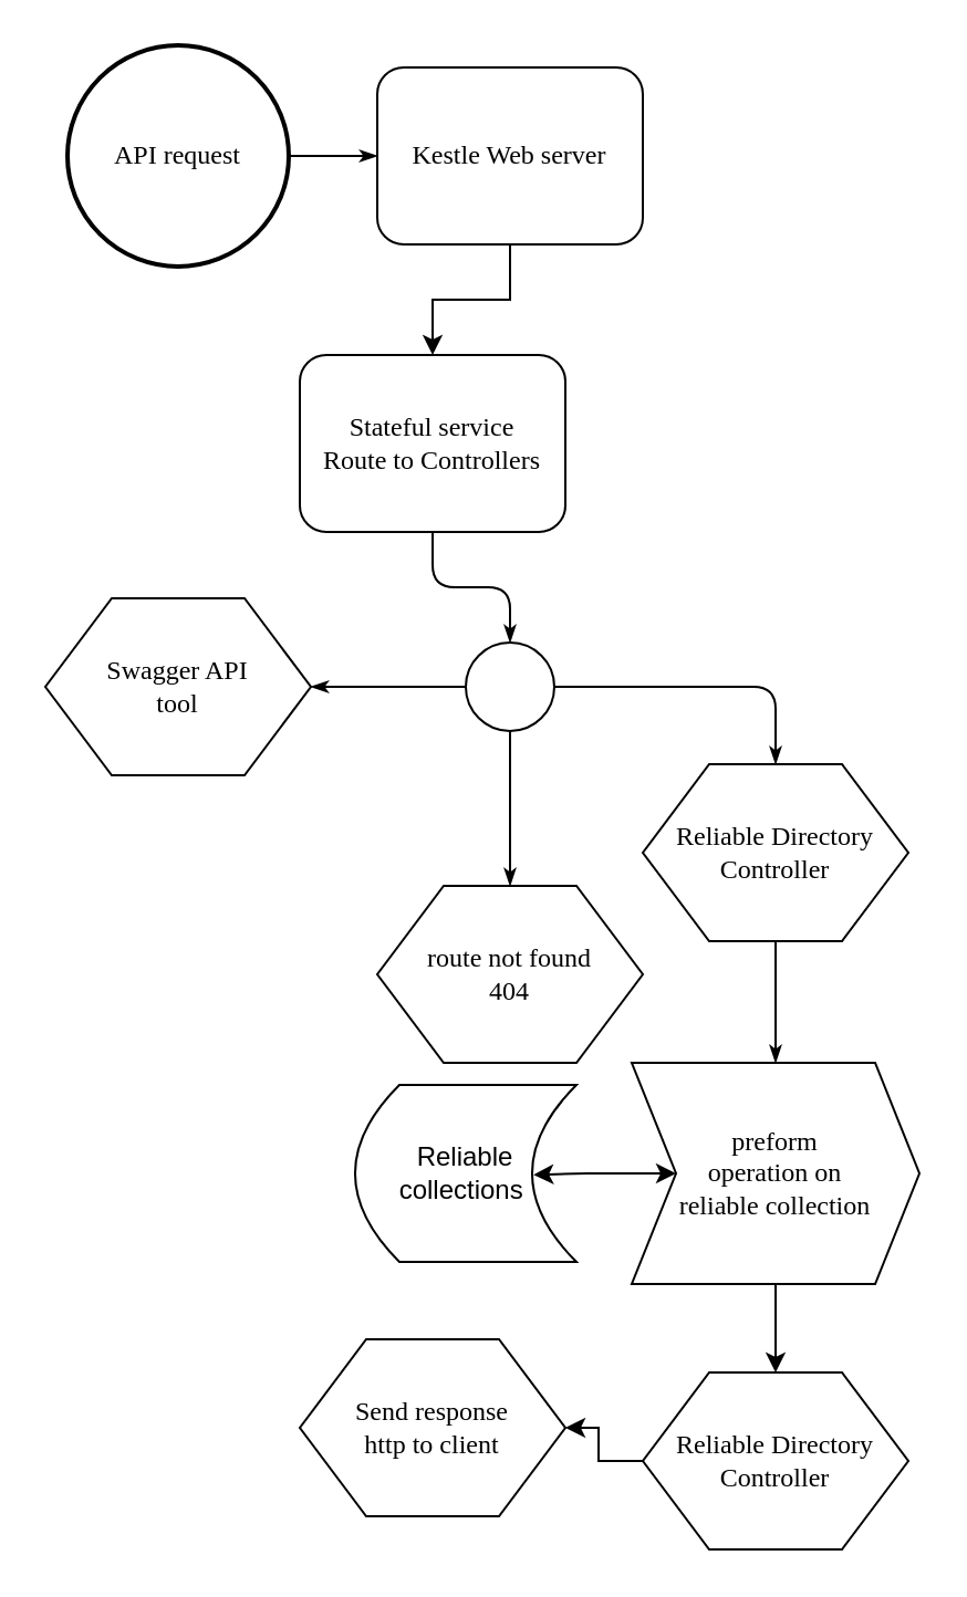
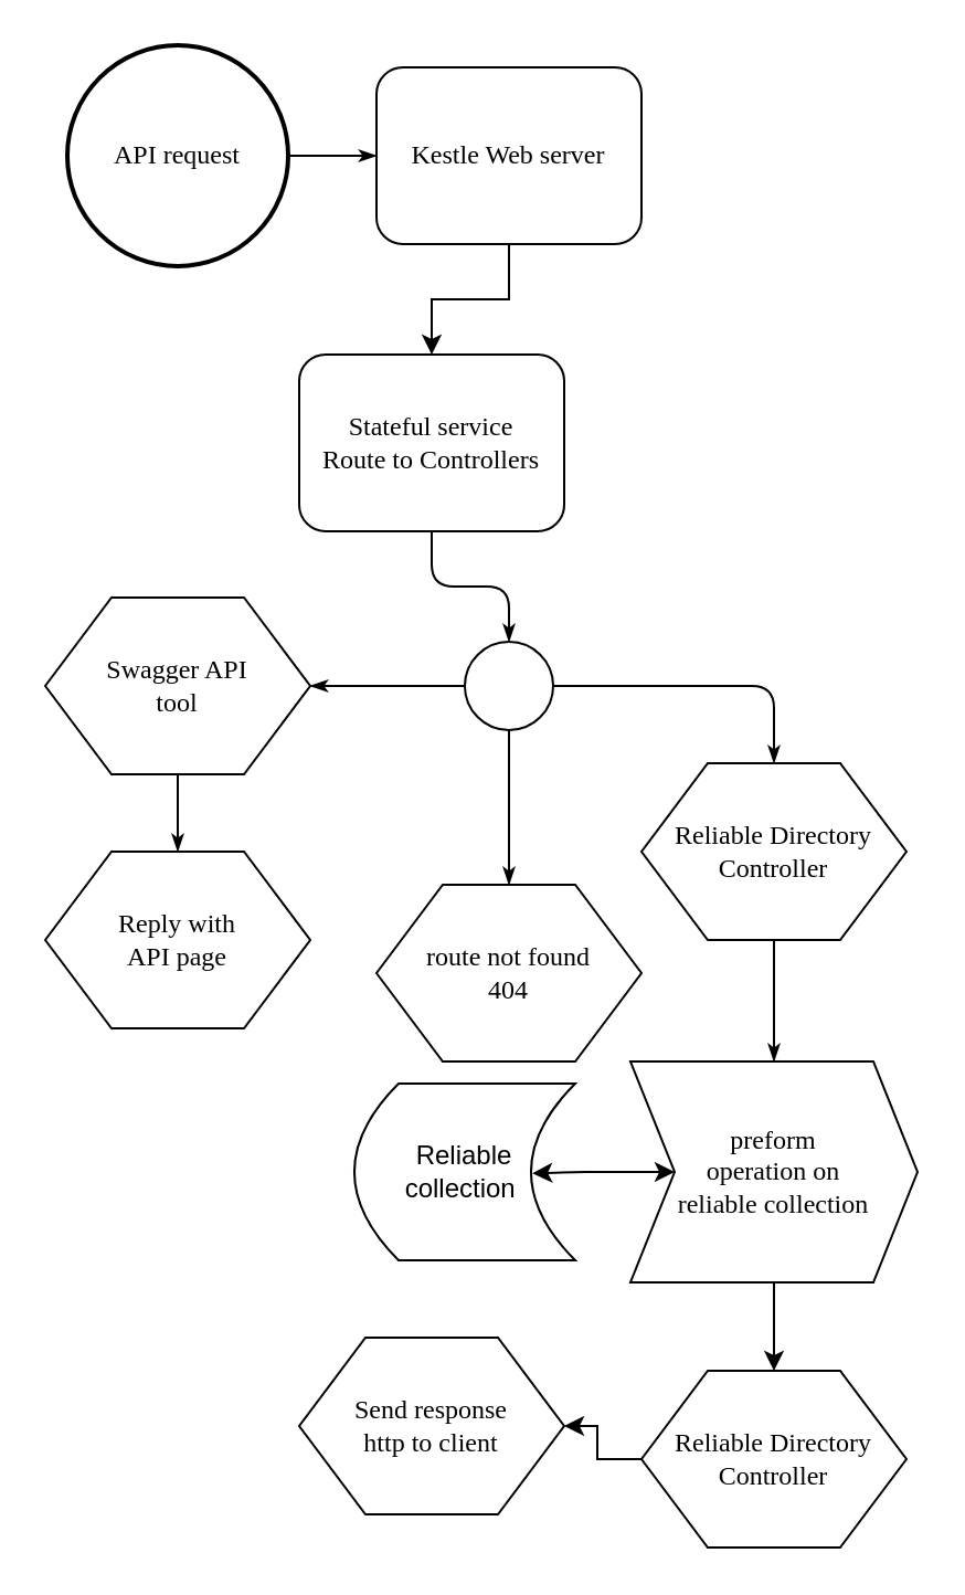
  <mxCell id="0" />
  <mxCell id="1" parent="0" />
  <mxCell id="2" style="edgeStyle=orthogonalEdgeStyle;rounded=1;html=1;labelBackgroundColor=none;startArrow=none;startFill=0;startSize=5;endArrow=classicThin;endFill=1;endSize=5;jettySize=auto;orthogonalLoop=1;strokeWidth=1;fontFamily=Verdana;fontSize=8;exitX=1;exitY=0.5;exitDx=0;exitDy=0;exitPerimeter=0;" parent="1" source="21" target="5" edge="1"><mxGeometry relative="1" as="geometry"><mxPoint x="140" y="100" as="sourcePoint" /></mxGeometry></mxCell>
  <mxCell id="3" style="edgeStyle=orthogonalEdgeStyle;rounded=1;html=1;labelBackgroundColor=none;startArrow=none;startFill=0;startSize=5;endArrow=classicThin;endFill=1;endSize=5;jettySize=auto;orthogonalLoop=1;strokeWidth=1;fontFamily=Verdana;fontSize=8;exitX=0.5;exitY=1;exitDx=0;exitDy=0;" parent="1" source="16" target="9" edge="1"><mxGeometry relative="1" as="geometry" /></mxCell>
  <mxCell id="4" style="edgeStyle=orthogonalEdgeStyle;rounded=0;orthogonalLoop=1;jettySize=auto;html=1;" edge="1" parent="1" source="5" target="16"><mxGeometry relative="1" as="geometry" /></mxCell>
  <mxCell id="5" value="Kestle Web server" style="rounded=1;whiteSpace=wrap;html=1;shadow=0;labelBackgroundColor=none;strokeWidth=1;fontFamily=Verdana;fontSize=12;align=center;" parent="1" vertex="1"><mxGeometry x="170" y="30" width="120" height="80" as="geometry" /></mxCell>
  <mxCell id="6" style="edgeStyle=orthogonalEdgeStyle;rounded=1;html=1;labelBackgroundColor=none;startArrow=none;startFill=0;startSize=5;endArrow=classicThin;endFill=1;endSize=5;jettySize=auto;orthogonalLoop=1;strokeWidth=1;fontFamily=Verdana;fontSize=8" parent="1" source="9" target="13" edge="1"><mxGeometry relative="1" as="geometry" /></mxCell>
  <mxCell id="7" style="edgeStyle=orthogonalEdgeStyle;rounded=1;html=1;labelBackgroundColor=none;startArrow=none;startFill=0;startSize=5;endArrow=classicThin;endFill=1;endSize=5;jettySize=auto;orthogonalLoop=1;strokeWidth=1;fontFamily=Verdana;fontSize=8" parent="1" source="9" target="11" edge="1"><mxGeometry relative="1" as="geometry" /></mxCell>
  <mxCell id="8" style="edgeStyle=orthogonalEdgeStyle;rounded=1;html=1;labelBackgroundColor=none;startArrow=none;startFill=0;startSize=5;endArrow=classicThin;endFill=1;endSize=5;jettySize=auto;orthogonalLoop=1;strokeWidth=1;fontFamily=Verdana;fontSize=12;entryX=0.5;entryY=0;entryDx=0;entryDy=0;" parent="1" source="9" target="15" edge="1"><mxGeometry relative="1" as="geometry"><mxPoint x="240" y="550" as="targetPoint" /></mxGeometry></mxCell>
  <mxCell id="9" value="" style="ellipse;whiteSpace=wrap;html=1;rounded=1;shadow=0;labelBackgroundColor=none;strokeWidth=1;fontFamily=Verdana;fontSize=12;align=center;" parent="1" vertex="1"><mxGeometry x="210" y="290" width="40" height="40" as="geometry" /></mxCell>
+ <mxCell id="10" style="edgeStyle=orthogonalEdgeStyle;rounded=1;html=1;labelBackgroundColor=none;startArrow=none;startFill=0;startSize=5;endArrow=classicThin;endFill=1;endSize=5;jettySize=auto;orthogonalLoop=1;strokeWidth=1;fontFamily=Verdana;fontSize=8;entryX=0.5;entryY=0;entryDx=0;entryDy=0;" parent="1" source="11" target="17" edge="1"><mxGeometry relative="1" as="geometry"><mxPoint x="120" y="510" as="targetPoint" /></mxGeometry></mxCell>
  <mxCell id="11" value="Swagger API&lt;br&gt;tool" style="shape=hexagon;perimeter=hexagonPerimeter;whiteSpace=wrap;html=1;rounded=0;shadow=0;labelBackgroundColor=none;strokeWidth=1;fontFamily=Verdana;fontSize=12;align=center;" parent="1" vertex="1"><mxGeometry x="20" y="270" width="120" height="80" as="geometry" /></mxCell>
  <mxCell id="12" style="edgeStyle=orthogonalEdgeStyle;rounded=1;html=1;labelBackgroundColor=none;startArrow=none;startFill=0;startSize=5;endArrow=classicThin;endFill=1;endSize=5;jettySize=auto;orthogonalLoop=1;strokeWidth=1;fontFamily=Verdana;fontSize=8;entryX=0.5;entryY=0;entryDx=0;entryDy=0;" parent="1" source="13" target="23" edge="1"><mxGeometry relative="1" as="geometry"><mxPoint x="350" y="470" as="targetPoint" /></mxGeometry></mxCell>
  <mxCell id="13" value="Reliable Directory&lt;br&gt;Controller" style="shape=hexagon;perimeter=hexagonPerimeter;whiteSpace=wrap;html=1;rounded=0;shadow=0;labelBackgroundColor=none;strokeWidth=1;fontFamily=Verdana;fontSize=12;align=center;" parent="1" vertex="1"><mxGeometry x="290" y="345" width="120" height="80" as="geometry" /></mxCell>
  <mxCell id="14" style="edgeStyle=orthogonalEdgeStyle;rounded=0;orthogonalLoop=1;jettySize=auto;html=1;entryX=0.5;entryY=0;entryDx=0;entryDy=0;exitX=0.5;exitY=1;exitDx=0;exitDy=0;" edge="1" parent="1" source="23" target="19"><mxGeometry relative="1" as="geometry"><mxPoint x="339.97" y="560" as="sourcePoint" /></mxGeometry></mxCell>
  <mxCell id="15" value="route not found&lt;br&gt;404" style="shape=hexagon;perimeter=hexagonPerimeter;whiteSpace=wrap;html=1;rounded=0;shadow=0;labelBackgroundColor=none;strokeWidth=1;fontFamily=Verdana;fontSize=12;align=center;" parent="1" vertex="1"><mxGeometry x="170" y="400" width="120" height="80" as="geometry" /></mxCell>
  <mxCell id="16" value="Stateful service&lt;br&gt;Route to Controllers" style="rounded=1;whiteSpace=wrap;html=1;shadow=0;labelBackgroundColor=none;strokeWidth=1;fontFamily=Verdana;fontSize=12;align=center;" vertex="1" parent="1"><mxGeometry x="135" y="160" width="120" height="80" as="geometry" /></mxCell>
+ <mxCell id="17" value="Reply with&lt;br&gt;API page" style="shape=hexagon;perimeter=hexagonPerimeter;whiteSpace=wrap;html=1;rounded=0;shadow=0;labelBackgroundColor=none;strokeWidth=1;fontFamily=Verdana;fontSize=12;align=center;" vertex="1" parent="1"><mxGeometry x="20" y="385" width="120" height="80" as="geometry" /></mxCell>
  <mxCell id="18" style="edgeStyle=orthogonalEdgeStyle;rounded=0;orthogonalLoop=1;jettySize=auto;html=1;entryX=1;entryY=0.5;entryDx=0;entryDy=0;startArrow=none;startFill=0;" edge="1" parent="1" source="19" target="20"><mxGeometry relative="1" as="geometry" /></mxCell>
  <mxCell id="19" value="Reliable Directory&lt;br&gt;Controller" style="shape=hexagon;perimeter=hexagonPerimeter;whiteSpace=wrap;html=1;rounded=0;shadow=0;labelBackgroundColor=none;strokeWidth=1;fontFamily=Verdana;fontSize=12;align=center;" vertex="1" parent="1"><mxGeometry x="290" y="620" width="120" height="80" as="geometry" /></mxCell>
  <mxCell id="20" value="Send response&lt;br&gt;http to client" style="shape=hexagon;perimeter=hexagonPerimeter;whiteSpace=wrap;html=1;rounded=0;shadow=0;labelBackgroundColor=none;strokeWidth=1;fontFamily=Verdana;fontSize=12;align=center;" vertex="1" parent="1"><mxGeometry x="135" y="605" width="120" height="80" as="geometry" /></mxCell>
  <mxCell id="21" value="&lt;span style=&quot;font-family: &amp;#34;verdana&amp;#34;&quot;&gt;API request&lt;/span&gt;" style="strokeWidth=2;html=1;shape=mxgraph.flowchart.start_2;whiteSpace=wrap;" vertex="1" parent="1"><mxGeometry x="30" y="20" width="100" height="100" as="geometry" /></mxCell>
  <mxCell id="22" style="edgeStyle=orthogonalEdgeStyle;rounded=0;orthogonalLoop=1;jettySize=auto;html=1;entryX=0.806;entryY=0.508;entryDx=0;entryDy=0;startArrow=classic;startFill=1;entryPerimeter=0;" edge="1" parent="1" source="23" target="24"><mxGeometry relative="1" as="geometry" /></mxCell>
  <mxCell id="23" value="&lt;font face=&quot;verdana&quot;&gt;preform &lt;br&gt;operation on &lt;br&gt;reliable collection&lt;/font&gt;" style="shape=step;perimeter=stepPerimeter;whiteSpace=wrap;html=1;fixedSize=1;" vertex="1" parent="1"><mxGeometry x="285" y="480" width="130" height="100" as="geometry" /></mxCell>
- <mxCell id="24" value="Reliable collections&amp;nbsp;" style="shape=dataStorage;whiteSpace=wrap;html=1;fixedSize=1;" vertex="1" parent="1"><mxGeometry x="160" y="490" width="100" height="80" as="geometry" /></mxCell>
+ <mxCell id="24" value="Reliable collection&amp;nbsp;" style="shape=dataStorage;whiteSpace=wrap;html=1;fixedSize=1;" vertex="1" parent="1"><mxGeometry x="160" y="490" width="100" height="80" as="geometry" /></mxCell>
